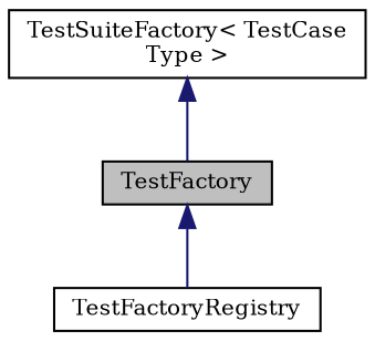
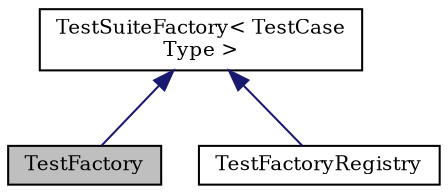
  digraph {
    fontname="DejaVu Serif"
    node [color=black fillcolor=white fontname="DejaVu Serif" fontsize=10 shape=record style=filled]
    edge [color=midnightblue dir=back fontname="DejaVu Serif" fontsize=10 labelfontname=Helvetica labelfontsize=10 style=solid]
    n1 [fillcolor=grey75 fontcolor=black height=0.2 label=TestFactory width=0.4]
    n2 [height=0.2 label=TestFactoryRegistry width=0.4]
    n3 [height=0.2 label="TestSuiteFactory\< TestCase\lType \>" width=0.4]
-   n1 -> n2
+   n3 -> n2
    n3 -> n1
  }
